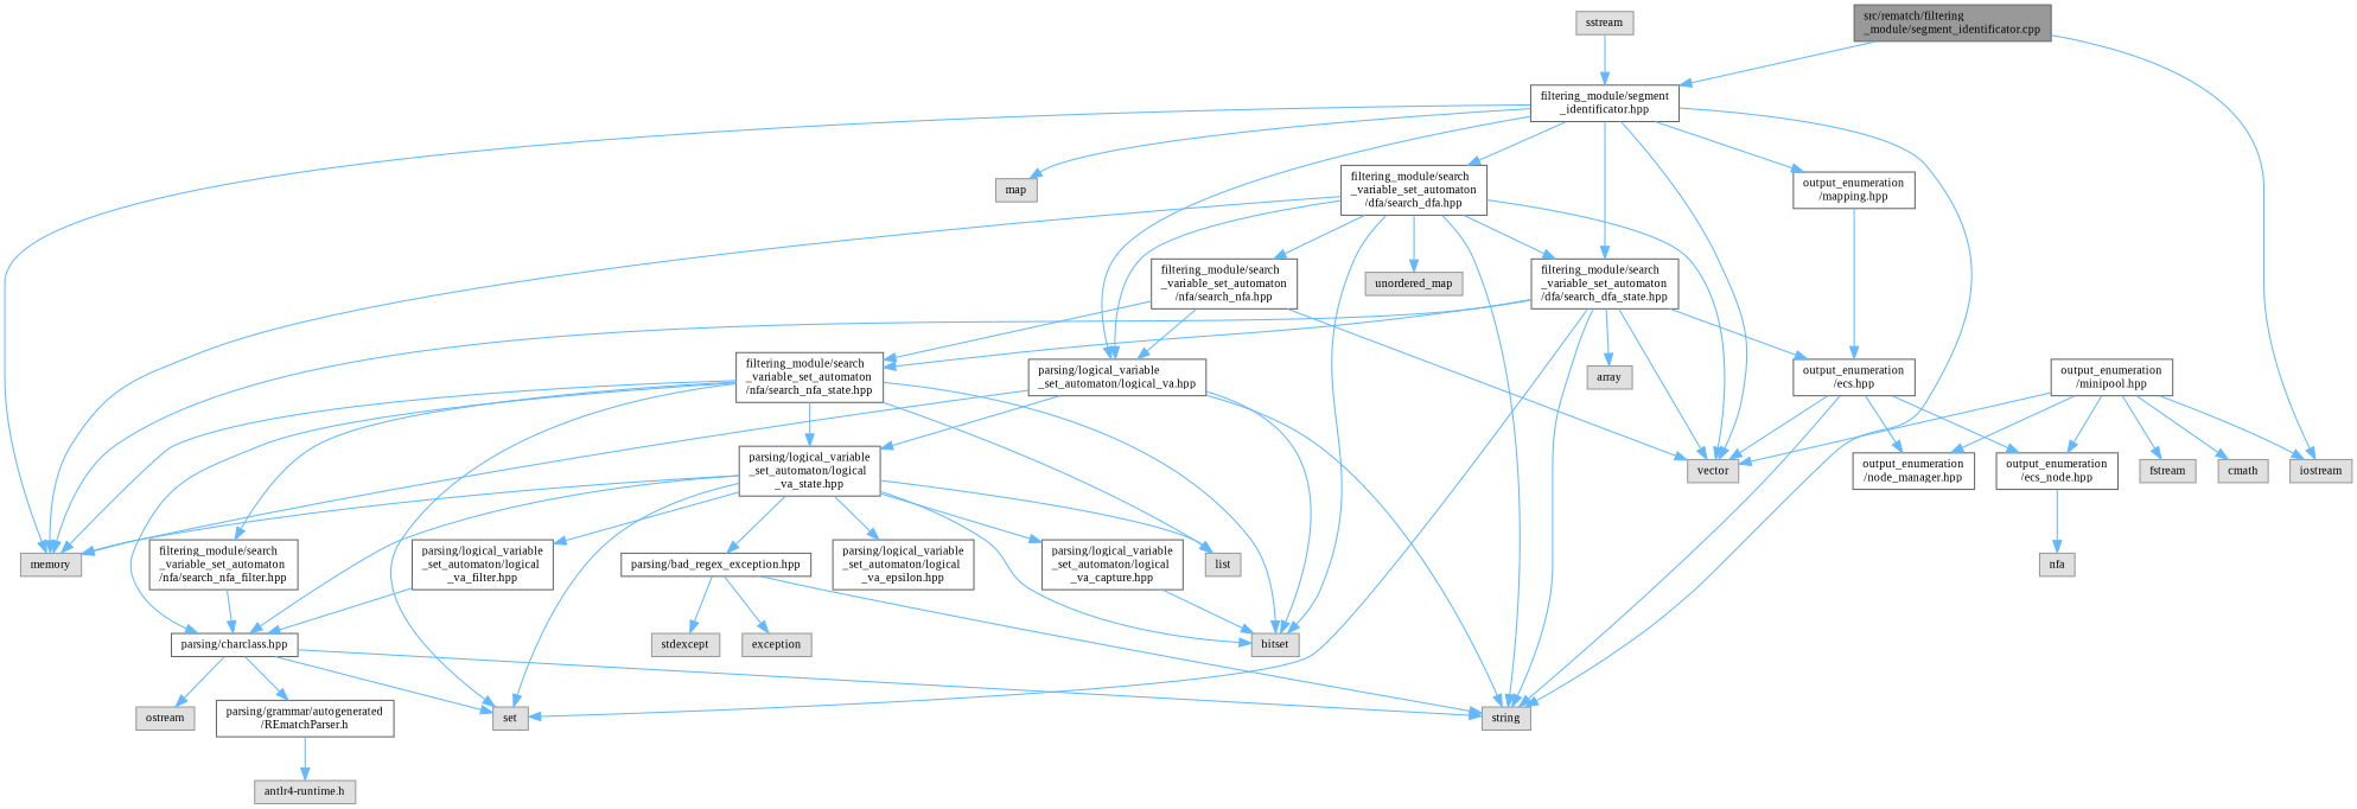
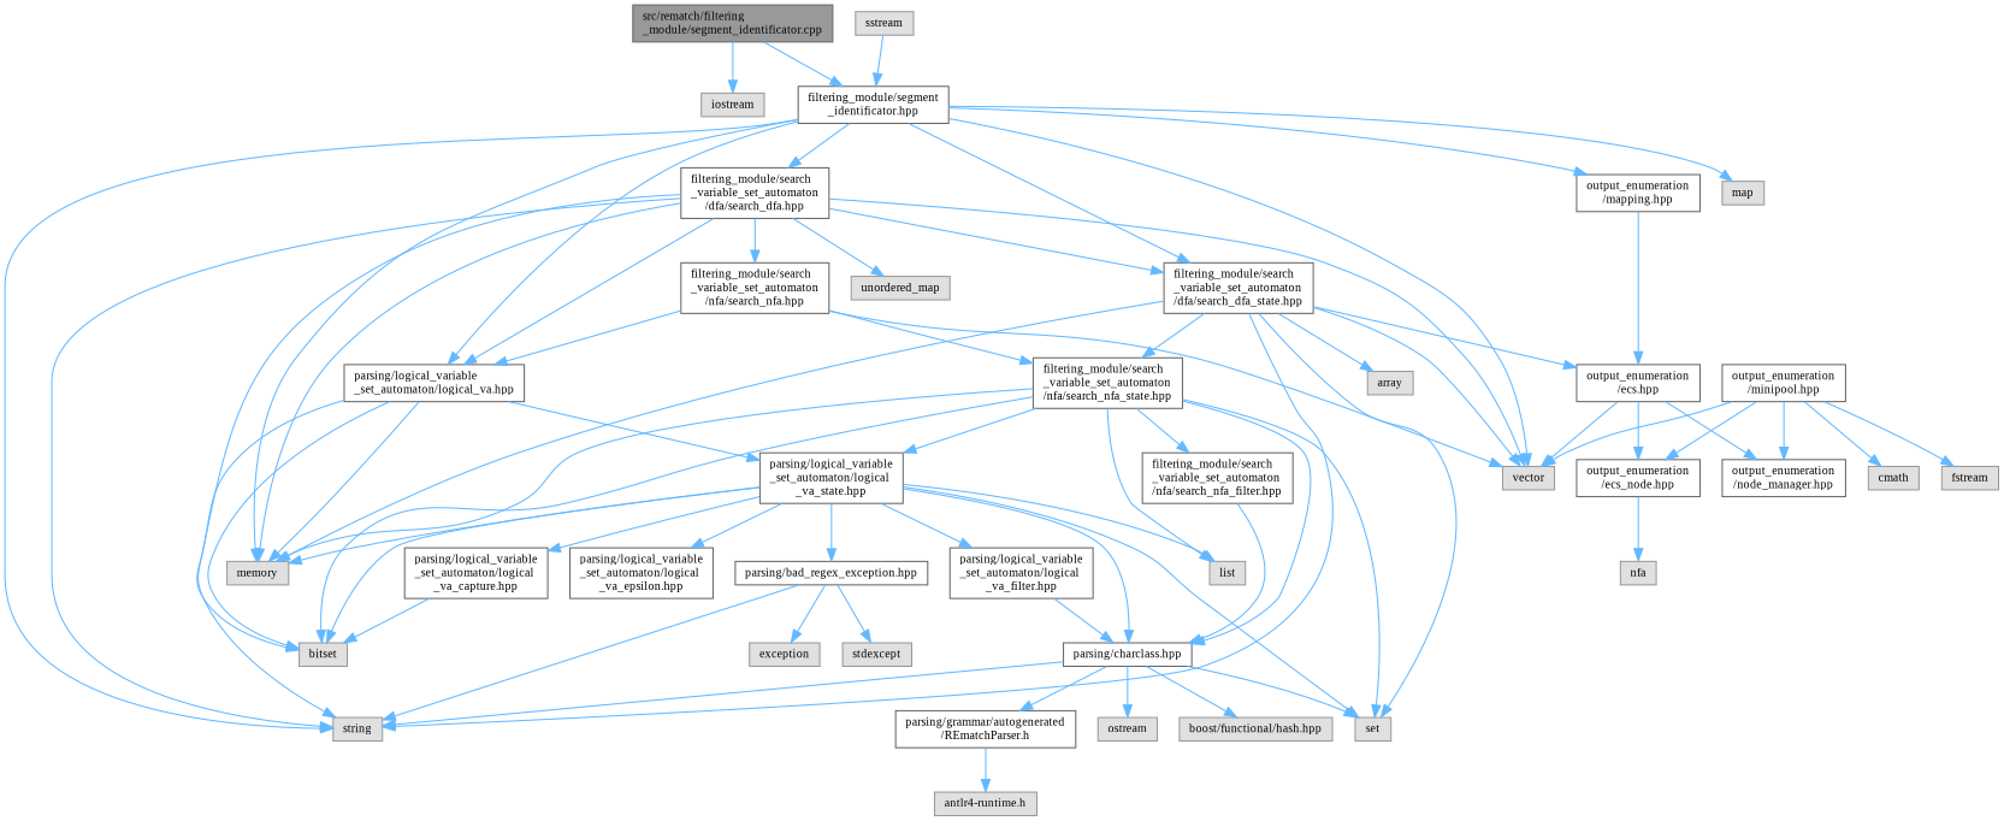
  digraph {
    fontname="Liberation Serif"
    node [color=grey60 fillcolor="#E0E0E0" fontname="Liberation Serif" fontsize=10 shape=box style=filled]
    edge [color=steelblue1 fontname="Liberation Serif" fontsize=10 labelfontname=Helvetica labelfontsize=10 style=solid]
    n1 [color=gray40 fillcolor=grey60 fontcolor=black height=0.2 label="src/rematch/filtering\l_module/segment_identificator.cpp" width=0.4]
    n2 [height=0.2 label=iostream width=0.4]
    n3 [color=grey40 fillcolor=white height=0.2 label="filtering_module/segment\l_identificator.hpp" width=0.4]
    n4 [height=0.2 label=string width=0.4]
    n5 [height=0.2 label=vector width=0.4]
    n6 [height=0.2 label=memory width=0.4]
    n7 [height=0.2 label=map width=0.4]
    n8 [color=grey40 fillcolor=white height=0.2 label="parsing/logical_variable\l_set_automaton/logical_va.hpp" width=0.4]
    n9 [color=grey40 fillcolor=white height=0.2 label="output_enumeration\l/mapping.hpp" width=0.4]
    n10 [color=grey40 fillcolor=white height=0.2 label="filtering_module/search\l_variable_set_automaton\l/dfa/search_dfa.hpp" width=0.4]
    n11 [color=grey40 fillcolor=white height=0.2 label="filtering_module/search\l_variable_set_automaton\l/dfa/search_dfa_state.hpp" width=0.4]
    n12 [height=0.2 label=sstream width=0.4]
    n13 [height=0.2 label=bitset width=0.4]
    n14 [color=grey40 fillcolor=white height=0.2 label="parsing/logical_variable\l_set_automaton/logical\l_va_state.hpp" width=0.4]
    n15 [color=grey40 fillcolor=white height=0.2 label="output_enumeration\l/ecs.hpp" width=0.4]
    n16 [height=0.2 label=unordered_map width=0.4]
    n17 [color=grey40 fillcolor=white height=0.2 label="filtering_module/search\l_variable_set_automaton\l/nfa/search_nfa.hpp" width=0.4]
    n18 [height=0.2 label=set width=0.4]
    n19 [height=0.2 label=array width=0.4]
    n20 [color=grey40 fillcolor=white height=0.2 label="filtering_module/search\l_variable_set_automaton\l/nfa/search_nfa_state.hpp" width=0.4]
    n21 [height=0.2 label=list width=0.4]
    n22 [color=grey40 fillcolor=white height=0.2 label="parsing/bad_regex_exception.hpp" width=0.4]
    n23 [color=grey40 fillcolor=white height=0.2 label="parsing/charclass.hpp" width=0.4]
    n24 [color=grey40 fillcolor=white height=0.2 label="parsing/logical_variable\l_set_automaton/logical\l_va_capture.hpp" width=0.4]
    n25 [color=grey40 fillcolor=white height=0.2 label="parsing/logical_variable\l_set_automaton/logical\l_va_filter.hpp" width=0.4]
    n26 [color=grey40 fillcolor=white height=0.2 label="parsing/logical_variable\l_set_automaton/logical\l_va_epsilon.hpp" width=0.4]
    n27 [height=0.2 label=exception width=0.4]
    n28 [height=0.2 label=stdexcept width=0.4]
    n29 [height=0.2 label=ostream width=0.4]
+   n30 [height=0.2 label="boost/functional/hash.hpp" width=0.4]
    n31 [color=grey40 fillcolor=white height=0.2 label="parsing/grammar/autogenerated\l/REmatchParser.h" width=0.4]
    n32 [height=0.2 label="antlr4-runtime.h" width=0.4]
    n33 [color=grey40 fillcolor=white height=0.2 label="output_enumeration\l/node_manager.hpp" width=0.4]
    n34 [color=grey40 fillcolor=white height=0.2 label="output_enumeration\l/ecs_node.hpp" width=0.4]
    n35 [height=0.2 label=nfa width=0.4]
    n36 [color=grey40 fillcolor=white height=0.2 label="output_enumeration\l/minipool.hpp" width=0.4]
    n37 [height=0.2 label=cmath width=0.4]
    n38 [height=0.2 label=fstream width=0.4]
    n39 [color=grey40 fillcolor=white height=0.2 label="filtering_module/search\l_variable_set_automaton\l/nfa/search_nfa_filter.hpp" width=0.4]
    n1 -> n2
    n1 -> n3
    n3 -> n4
    n3 -> n5
    n3 -> n6
    n3 -> n7
    n3 -> n8
    n3 -> n9
    n3 -> n10
    n3 -> n11
    n8 -> n4
    n8 -> n6
    n8 -> n13
    n8 -> n14
    n9 -> n15
    n10 -> n4
    n10 -> n5
    n10 -> n6
    n10 -> n8
    n10 -> n11
    n10 -> n13
    n10 -> n16
    n10 -> n17
    n11 -> n4
    n11 -> n5
    n11 -> n6
    n11 -> n15
    n11 -> n18
    n11 -> n19
    n11 -> n20
    n12 -> n3
    n14 -> n6
    n14 -> n13
    n14 -> n18
    n14 -> n21
    n14 -> n22
    n14 -> n23
    n14 -> n24
    n14 -> n25
    n14 -> n26
-   n15 -> n4
    n15 -> n5
    n15 -> n33
    n15 -> n34
    n17 -> n5
    n17 -> n8
    n17 -> n20
    n20 -> n6
    n20 -> n13
    n20 -> n14
    n20 -> n18
    n20 -> n21
    n20 -> n23
    n20 -> n39
    n22 -> n4
    n22 -> n27
    n22 -> n28
    n23 -> n4
    n23 -> n18
    n23 -> n29
+   n23 -> n30
    n23 -> n31
    n24 -> n13
    n25 -> n23
    n31 -> n32
    n34 -> n35
-   n36 -> n2
    n36 -> n5
    n36 -> n33
    n36 -> n34
    n36 -> n37
    n36 -> n38
    n39 -> n23
  }
